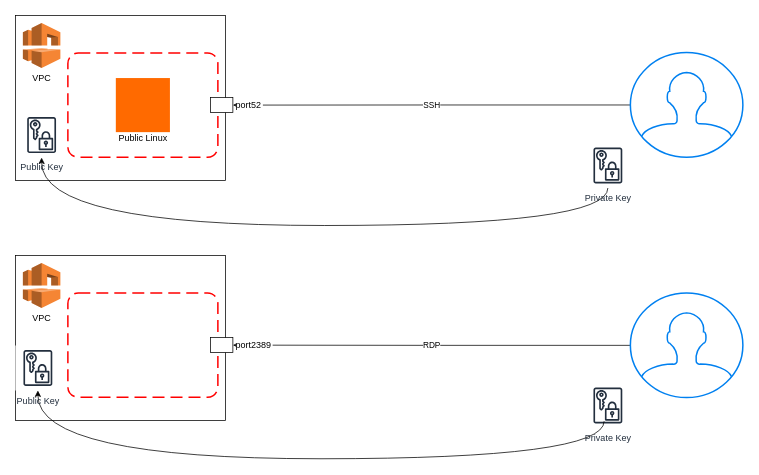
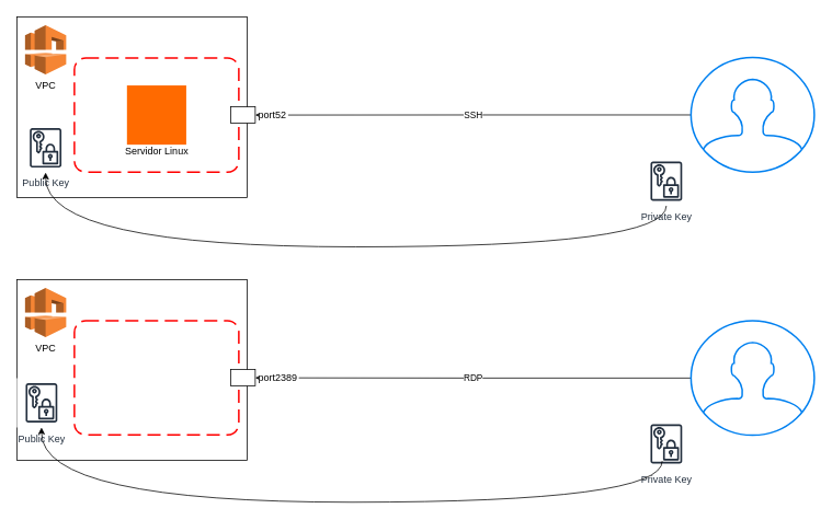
  <mxCell id="0" />
  <mxCell id="1" parent="0" />
  <mxCell id="2" value="" style="rounded=0;whiteSpace=wrap;html=1;" vertex="1" parent="1"><mxGeometry x="20" y="340" width="280" height="220" as="geometry" /></mxCell>
  <mxCell id="3" value="" style="rounded=0;whiteSpace=wrap;html=1;" vertex="1" parent="1"><mxGeometry x="20" y="20" width="280" height="220" as="geometry" /></mxCell>
  <mxCell id="4" value="VPC" style="outlineConnect=0;dashed=0;verticalLabelPosition=bottom;verticalAlign=top;align=center;html=1;shape=mxgraph.aws3.vpc;fillColor=#F58534;gradientColor=none;" vertex="1" parent="1"><mxGeometry x="30" y="30" width="50" height="60" as="geometry" /></mxCell>
  <mxCell id="5" value="" style="rounded=1;arcSize=10;dashed=1;strokeColor=#ff0000;fillColor=none;gradientColor=none;dashPattern=8 4;strokeWidth=2;" vertex="1" parent="1"><mxGeometry x="90" y="70" width="200" height="138.94" as="geometry" /></mxCell>
- <mxCell id="6" value="Public Linux&lt;div&gt;&lt;/div&gt;" style="points=[];aspect=fixed;html=1;align=center;shadow=0;dashed=0;fillColor=#FF6A00;strokeColor=none;shape=mxgraph.alibaba_cloud.aliyun_linux;spacingBottom=-90;" vertex="1" parent="1"><mxGeometry x="153.93" y="103.4" width="72.13" height="72.13" as="geometry" /></mxCell>
+ <mxCell id="6" value="Servidor Linux&lt;div&gt;&lt;/div&gt;" style="points=[];aspect=fixed;html=1;align=center;shadow=0;dashed=0;fillColor=#FF6A00;strokeColor=none;shape=mxgraph.alibaba_cloud.aliyun_linux;spacingBottom=-90;" vertex="1" parent="1"><mxGeometry x="153.93" y="103.4" width="72.13" height="72.13" as="geometry" /></mxCell>
  <mxCell id="7" value="VPC" style="outlineConnect=0;dashed=0;verticalLabelPosition=bottom;verticalAlign=top;align=center;html=1;shape=mxgraph.aws3.vpc;fillColor=#F58534;gradientColor=none;" vertex="1" parent="1"><mxGeometry x="30" y="350" width="50" height="60" as="geometry" /></mxCell>
  <mxCell id="8" value="" style="rounded=1;arcSize=10;dashed=1;strokeColor=#ff0000;fillColor=none;gradientColor=none;dashPattern=8 4;strokeWidth=2;" vertex="1" parent="1"><mxGeometry x="90" y="390" width="200" height="138.94" as="geometry" /></mxCell>
  <mxCell id="9" value="SSH" style="edgeStyle=orthogonalEdgeStyle;rounded=0;orthogonalLoop=1;jettySize=auto;html=1;entryX=1;entryY=0.5;entryDx=0;entryDy=0;" edge="1" parent="1" source="10" target="14"><mxGeometry relative="1" as="geometry" /></mxCell>
  <mxCell id="10" value="" style="html=1;verticalLabelPosition=bottom;align=center;labelBackgroundColor=#ffffff;verticalAlign=top;strokeWidth=2;strokeColor=#0080F0;shadow=0;dashed=0;shape=mxgraph.ios7.icons.user;" vertex="1" parent="1"><mxGeometry x="840" y="69.48" width="150" height="139.46" as="geometry" /></mxCell>
  <mxCell id="11" value="RDP" style="edgeStyle=orthogonalEdgeStyle;rounded=0;orthogonalLoop=1;jettySize=auto;html=1;" edge="1" parent="1" source="12" target="13"><mxGeometry x="0.001" relative="1" as="geometry"><mxPoint as="offset" /></mxGeometry></mxCell>
  <mxCell id="12" value="" style="html=1;verticalLabelPosition=bottom;align=center;labelBackgroundColor=#ffffff;verticalAlign=top;strokeWidth=2;strokeColor=#0080F0;shadow=0;dashed=0;shape=mxgraph.ios7.icons.user;" vertex="1" parent="1"><mxGeometry x="840" y="390" width="150" height="139.46" as="geometry" /></mxCell>
  <mxCell id="13" value="port2389" style="fontStyle=0;labelPosition=right;verticalLabelPosition=middle;align=left;verticalAlign=middle;spacingLeft=2;labelBackgroundColor=default;" vertex="1" parent="1"><mxGeometry x="280" y="449.47" width="30" height="20" as="geometry" /></mxCell>
  <mxCell id="14" value="port52" style="fontStyle=0;labelPosition=right;verticalLabelPosition=middle;align=left;verticalAlign=middle;spacingLeft=2;labelBackgroundColor=default;" vertex="1" parent="1"><mxGeometry x="280" y="129.46" width="30" height="20" as="geometry" /></mxCell>
  <mxCell id="15" style="edgeStyle=orthogonalEdgeStyle;rounded=0;orthogonalLoop=1;jettySize=auto;html=1;curved=1;" edge="1" parent="1" source="16" target="17"><mxGeometry relative="1" as="geometry"><Array as="points"><mxPoint x="810" y="300" /><mxPoint x="55" y="300" /></Array></mxGeometry></mxCell>
  <mxCell id="16" value="Private Key" style="sketch=0;outlineConnect=0;fontColor=#232F3E;gradientColor=none;strokeColor=#232F3E;fillColor=#ffffff;dashed=0;verticalLabelPosition=bottom;verticalAlign=top;align=center;html=1;fontSize=12;fontStyle=0;aspect=fixed;shape=mxgraph.aws4.resourceIcon;resIcon=mxgraph.aws4.data_encryption_key;" vertex="1" parent="1"><mxGeometry x="780" y="190" width="60" height="60" as="geometry" /></mxCell>
  <mxCell id="17" value="Public Key" style="sketch=0;outlineConnect=0;fontColor=#232F3E;gradientColor=none;strokeColor=#232F3E;fillColor=#ffffff;dashed=0;verticalLabelPosition=bottom;verticalAlign=top;align=center;html=1;fontSize=12;fontStyle=0;aspect=fixed;shape=mxgraph.aws4.resourceIcon;resIcon=mxgraph.aws4.data_encryption_key;" vertex="1" parent="1"><mxGeometry x="25" y="149.46" width="60" height="60" as="geometry" /></mxCell>
  <mxCell id="18" value="Private Key" style="sketch=0;outlineConnect=0;fontColor=#232F3E;gradientColor=none;strokeColor=#232F3E;fillColor=#ffffff;dashed=0;verticalLabelPosition=bottom;verticalAlign=top;align=center;html=1;fontSize=12;fontStyle=0;aspect=fixed;shape=mxgraph.aws4.resourceIcon;resIcon=mxgraph.aws4.data_encryption_key;" vertex="1" parent="1"><mxGeometry x="780" y="510" width="60" height="60" as="geometry" /></mxCell>
  <mxCell id="19" style="edgeStyle=orthogonalEdgeStyle;rounded=0;orthogonalLoop=1;jettySize=auto;html=1;curved=1;" edge="1" parent="1"><mxGeometry relative="1" as="geometry"><mxPoint x="805" y="561" as="sourcePoint" /><mxPoint x="50" y="520" as="targetPoint" /><Array as="points"><mxPoint x="805" y="611" /><mxPoint x="50" y="611" /></Array></mxGeometry></mxCell>
  <mxCell id="20" value="Public Key" style="sketch=0;outlineConnect=0;fontColor=#232F3E;gradientColor=none;strokeColor=#232F3E;fillColor=#ffffff;dashed=0;verticalLabelPosition=bottom;verticalAlign=top;align=center;html=1;fontSize=12;fontStyle=0;aspect=fixed;shape=mxgraph.aws4.resourceIcon;resIcon=mxgraph.aws4.data_encryption_key;" vertex="1" parent="1"><mxGeometry x="20" y="460" width="60" height="60" as="geometry" /></mxCell>
